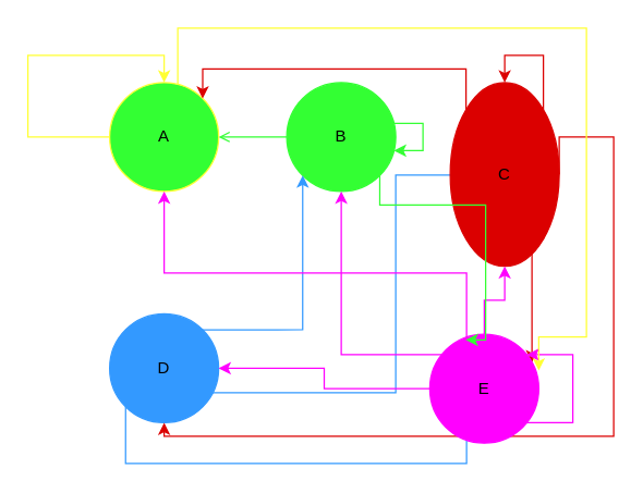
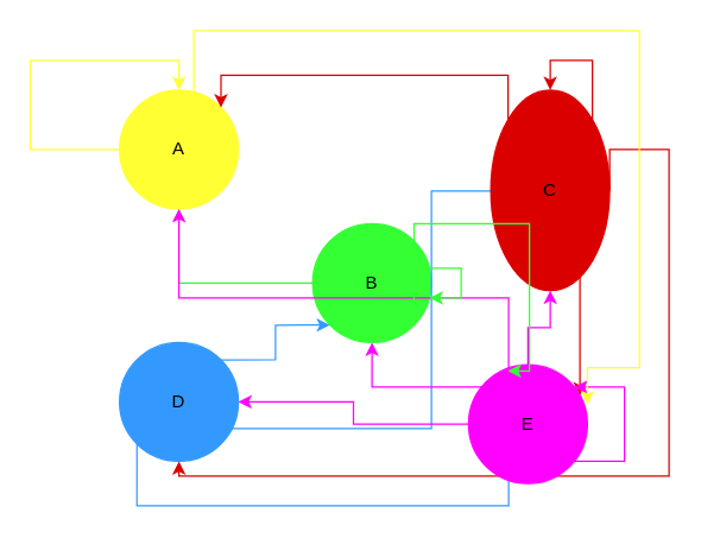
  <mxCell id="0" />
  <mxCell id="1" parent="0" />
  <mxCell id="2" style="edgeStyle=orthogonalEdgeStyle;rounded=0;orthogonalLoop=1;jettySize=auto;html=1;exitX=0;exitY=0.5;exitDx=0;exitDy=0;entryX=0.5;entryY=0;entryDx=0;entryDy=0;fillColor=#FFFF33;strokeColor=#FFFF33;" edge="1" parent="1" source="3" target="3"><mxGeometry relative="1" as="geometry"><mxPoint x="110" y="40" as="targetPoint" /><Array as="points"><mxPoint x="20" y="100" /><mxPoint x="20" y="40" /><mxPoint x="120" y="40" /></Array></mxGeometry></mxCell>
- <mxCell id="3" value="A" style="ellipse;whiteSpace=wrap;html=1;aspect=fixed;fillColor=#33ff33;strokeColor=#FFFF33;" parent="1" vertex="1"><mxGeometry x="80" y="60" width="80" height="80" as="geometry" /></mxCell>
+ <mxCell id="3" value="A" style="ellipse;whiteSpace=wrap;html=1;aspect=fixed;fillColor=#FFFF33;strokeColor=#FFFF33;" parent="1" vertex="1"><mxGeometry x="80" y="60" width="80" height="80" as="geometry" /></mxCell>
  <mxCell id="4" value="" style="edgeStyle=orthogonalEdgeStyle;rounded=0;orthogonalLoop=1;jettySize=auto;html=1;fillColor=#33FF33;strokeColor=#33FF33;endArrow=open;" edge="1" parent="1" source="5" target="3"><mxGeometry relative="1" as="geometry" /></mxCell>
- <mxCell id="5" value="B" style="ellipse;whiteSpace=wrap;html=1;aspect=fixed;fillColor=#33FF33;strokeColor=#33FF33;" parent="1" vertex="1"><mxGeometry x="210" y="60" width="80" height="80" as="geometry" /></mxCell>
+ <mxCell id="5" value="B" style="ellipse;whiteSpace=wrap;html=1;aspect=fixed;fillColor=#33FF33;strokeColor=#33FF33;" parent="1" vertex="1"><mxGeometry x="210" y="150" width="80" height="80" as="geometry" /></mxCell>
  <mxCell id="6" style="edgeStyle=orthogonalEdgeStyle;rounded=0;orthogonalLoop=1;jettySize=auto;html=1;exitX=1;exitY=0;exitDx=0;exitDy=0;entryX=0;entryY=1;entryDx=0;entryDy=0;fillColor=#3399FF;strokeColor=#3399FF;" edge="1" parent="1" source="9" target="5"><mxGeometry relative="1" as="geometry" /></mxCell>
  <mxCell id="7" style="edgeStyle=orthogonalEdgeStyle;rounded=0;orthogonalLoop=1;jettySize=auto;html=1;exitX=1;exitY=1;exitDx=0;exitDy=0;entryX=0;entryY=1;entryDx=0;entryDy=0;fillColor=#3399FF;strokeColor=#3399FF;" edge="1" parent="1" source="9" target="13"><mxGeometry relative="1" as="geometry"><Array as="points"><mxPoint x="290" y="288" /><mxPoint x="290" y="128" /></Array></mxGeometry></mxCell>
  <mxCell id="8" style="edgeStyle=orthogonalEdgeStyle;rounded=0;orthogonalLoop=1;jettySize=auto;html=1;exitX=0;exitY=1;exitDx=0;exitDy=0;entryX=0;entryY=1;entryDx=0;entryDy=0;fillColor=#3399FF;strokeColor=#3399FF;" edge="1" parent="1" source="9" target="19"><mxGeometry relative="1" as="geometry"><Array as="points"><mxPoint x="92" y="340" /><mxPoint x="342" y="340" /></Array></mxGeometry></mxCell>
  <mxCell id="9" value="D" style="ellipse;whiteSpace=wrap;html=1;aspect=fixed;fillColor=#3399FF;strokeColor=#3399FF;" parent="1" vertex="1"><mxGeometry x="80" y="230" width="80" height="80" as="geometry" /></mxCell>
  <mxCell id="10" style="edgeStyle=orthogonalEdgeStyle;rounded=0;orthogonalLoop=1;jettySize=auto;html=1;exitX=0;exitY=0;exitDx=0;exitDy=0;entryX=1;entryY=0;entryDx=0;entryDy=0;fillColor=#DB0000;strokeColor=#DB0000;" edge="1" parent="1" source="13" target="3"><mxGeometry relative="1" as="geometry"><Array as="points"><mxPoint x="342" y="50" /><mxPoint x="148" y="50" /></Array></mxGeometry></mxCell>
  <mxCell id="11" style="edgeStyle=orthogonalEdgeStyle;rounded=0;orthogonalLoop=1;jettySize=auto;html=1;exitX=1;exitY=0.5;exitDx=0;exitDy=0;entryX=0.5;entryY=1;entryDx=0;entryDy=0;fillColor=#DB0000;strokeColor=#DB0000;" edge="1" parent="1" source="13" target="9"><mxGeometry relative="1" as="geometry"><Array as="points"><mxPoint x="450" y="100" /><mxPoint x="450" y="320" /><mxPoint x="120" y="320" /></Array></mxGeometry></mxCell>
  <mxCell id="12" style="edgeStyle=orthogonalEdgeStyle;rounded=0;orthogonalLoop=1;jettySize=auto;html=1;exitX=1;exitY=1;exitDx=0;exitDy=0;fillColor=#DB0000;strokeColor=#DB0000;" edge="1" parent="1" source="13" target="19"><mxGeometry relative="1" as="geometry"><Array as="points"><mxPoint x="390" y="128" /></Array></mxGeometry></mxCell>
  <mxCell id="13" value="C" style="ellipse;whiteSpace=wrap;html=1;aspect=fixed;fillColor=#DB0000;strokeColor=#DB0000;" parent="1" vertex="1"><mxGeometry x="330" y="60" width="80" height="135" as="geometry" /></mxCell>
  <mxCell id="14" style="edgeStyle=orthogonalEdgeStyle;rounded=0;orthogonalLoop=1;jettySize=auto;html=1;fillColor=#FF00FF;strokeColor=#FF00FF;" parent="1" source="19" target="19" edge="1"><mxGeometry relative="1" as="geometry"><mxPoint x="410" y="320" as="targetPoint" /><Array as="points"><mxPoint x="370" y="310" /><mxPoint x="420" y="310" /><mxPoint x="420" y="260" /></Array></mxGeometry></mxCell>
  <mxCell id="15" style="edgeStyle=orthogonalEdgeStyle;rounded=0;orthogonalLoop=1;jettySize=auto;html=1;exitX=0.5;exitY=0;exitDx=0;exitDy=0;entryX=0.5;entryY=1;entryDx=0;entryDy=0;strokeColor=#FF00FF;fillColor=#FF00FF;" parent="1" source="19" target="13" edge="1"><mxGeometry relative="1" as="geometry" /></mxCell>
  <mxCell id="16" style="edgeStyle=orthogonalEdgeStyle;rounded=0;orthogonalLoop=1;jettySize=auto;html=1;entryX=0.5;entryY=1;entryDx=0;entryDy=0;strokeColor=#FF00FF;fillColor=#FF00FF;" parent="1" source="19" target="5" edge="1"><mxGeometry relative="1" as="geometry"><Array as="points"><mxPoint x="250" y="260" /></Array></mxGeometry></mxCell>
  <mxCell id="17" style="edgeStyle=orthogonalEdgeStyle;rounded=0;orthogonalLoop=1;jettySize=auto;html=1;entryX=1;entryY=0.5;entryDx=0;entryDy=0;strokeColor=#FF00FF;fillColor=#FF00FF;" parent="1" source="19" target="9" edge="1"><mxGeometry relative="1" as="geometry" /></mxCell>
  <mxCell id="18" style="edgeStyle=orthogonalEdgeStyle;rounded=0;orthogonalLoop=1;jettySize=auto;html=1;exitX=0;exitY=0;exitDx=0;exitDy=0;strokeColor=#FF00FF;fillColor=#FF00FF;" parent="1" source="19" edge="1"><mxGeometry relative="1" as="geometry"><Array as="points"><mxPoint x="342" y="200" /><mxPoint x="120" y="200" /></Array><mxPoint x="120" y="140" as="targetPoint" /></mxGeometry></mxCell>
  <mxCell id="19" value="E" style="ellipse;whiteSpace=wrap;html=1;aspect=fixed;fillColor=#FF00FF;strokeColor=#FF00FF;" parent="1" vertex="1"><mxGeometry x="315" y="245" width="80" height="80" as="geometry" /></mxCell>
  <mxCell id="20" style="edgeStyle=orthogonalEdgeStyle;rounded=0;orthogonalLoop=1;jettySize=auto;html=1;entryX=1;entryY=0.333;entryDx=0;entryDy=0;entryPerimeter=0;strokeColor=#FFFF33;fillColor=#FFFF33;" edge="1" parent="1" source="3" target="19"><mxGeometry relative="1" as="geometry"><Array as="points"><mxPoint x="130" y="20" /><mxPoint x="430" y="20" /><mxPoint x="430" y="247" /></Array></mxGeometry></mxCell>
  <mxCell id="21" style="edgeStyle=orthogonalEdgeStyle;rounded=0;orthogonalLoop=1;jettySize=auto;html=1;fillColor=#33FF33;strokeColor=#33FF33;" edge="1" parent="1" source="5" target="5"><mxGeometry relative="1" as="geometry" /></mxCell>
  <mxCell id="22" style="edgeStyle=orthogonalEdgeStyle;rounded=0;orthogonalLoop=1;jettySize=auto;html=1;exitX=1;exitY=1;exitDx=0;exitDy=0;entryX=0.33;entryY=0.052;entryDx=0;entryDy=0;entryPerimeter=0;fillColor=#33FF33;strokeColor=#33FF33;" edge="1" parent="1" source="5" target="19"><mxGeometry relative="1" as="geometry"><Array as="points"><mxPoint x="278" y="150" /><mxPoint x="356" y="150" /></Array></mxGeometry></mxCell>
  <mxCell id="23" style="edgeStyle=orthogonalEdgeStyle;rounded=0;orthogonalLoop=1;jettySize=auto;html=1;exitX=1;exitY=0;exitDx=0;exitDy=0;entryX=0.5;entryY=0;entryDx=0;entryDy=0;fillColor=#DB0000;strokeColor=#DB0000;" edge="1" parent="1" source="13" target="13"><mxGeometry relative="1" as="geometry"><Array as="points"><mxPoint x="398" y="40" /><mxPoint x="370" y="40" /></Array></mxGeometry></mxCell>
